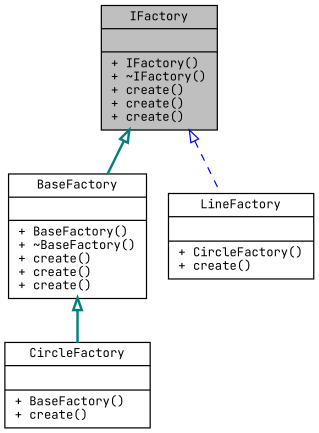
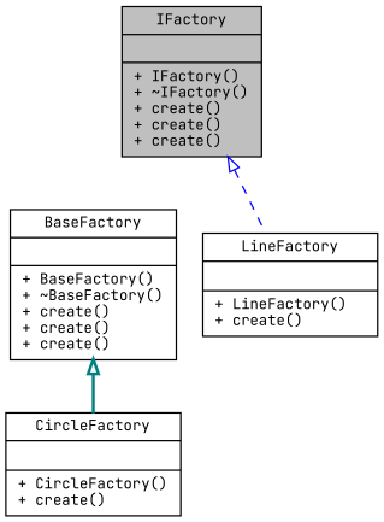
  digraph {
    fontname="JetBrains Mono"
    node [color=black fillcolor=white fontname="JetBrains Mono" fontsize=10 shape=record style=filled]
    edge [arrowtail=onormal color=teal dir=back fontname="JetBrains Mono" fontsize=10 labelfontname=Helvetica labelfontsize=10 style=bold]
    n1 [fillcolor=grey75 fontcolor=black height=0.2 label="{IFactory\n||+ IFactory()\l+ ~IFactory()\l+ create()\l+ create()\l+ create()\l}" width=0.4]
    n2 [height=0.2 label="{BaseFactory\n||+ BaseFactory()\l+ ~BaseFactory()\l+ create()\l+ create()\l+ create()\l}" width=0.4]
-   n3 [height=0.2 label="{LineFactory\n||+ CircleFactory()\l+ create()\l}" width=0.4]
-   n4 [height=0.2 label="{CircleFactory\n||+ BaseFactory()\l+ create()\l}" width=0.4]
-   n1 -> n2
+   n3 [height=0.2 label="{LineFactory\n||+ LineFactory()\l+ create()\l}" width=0.4]
+   n4 [height=0.2 label="{CircleFactory\n||+ CircleFactory()\l+ create()\l}" width=0.4]
    n1 -> n3 [color=blue style=dashed]
    n2 -> n4
  }
